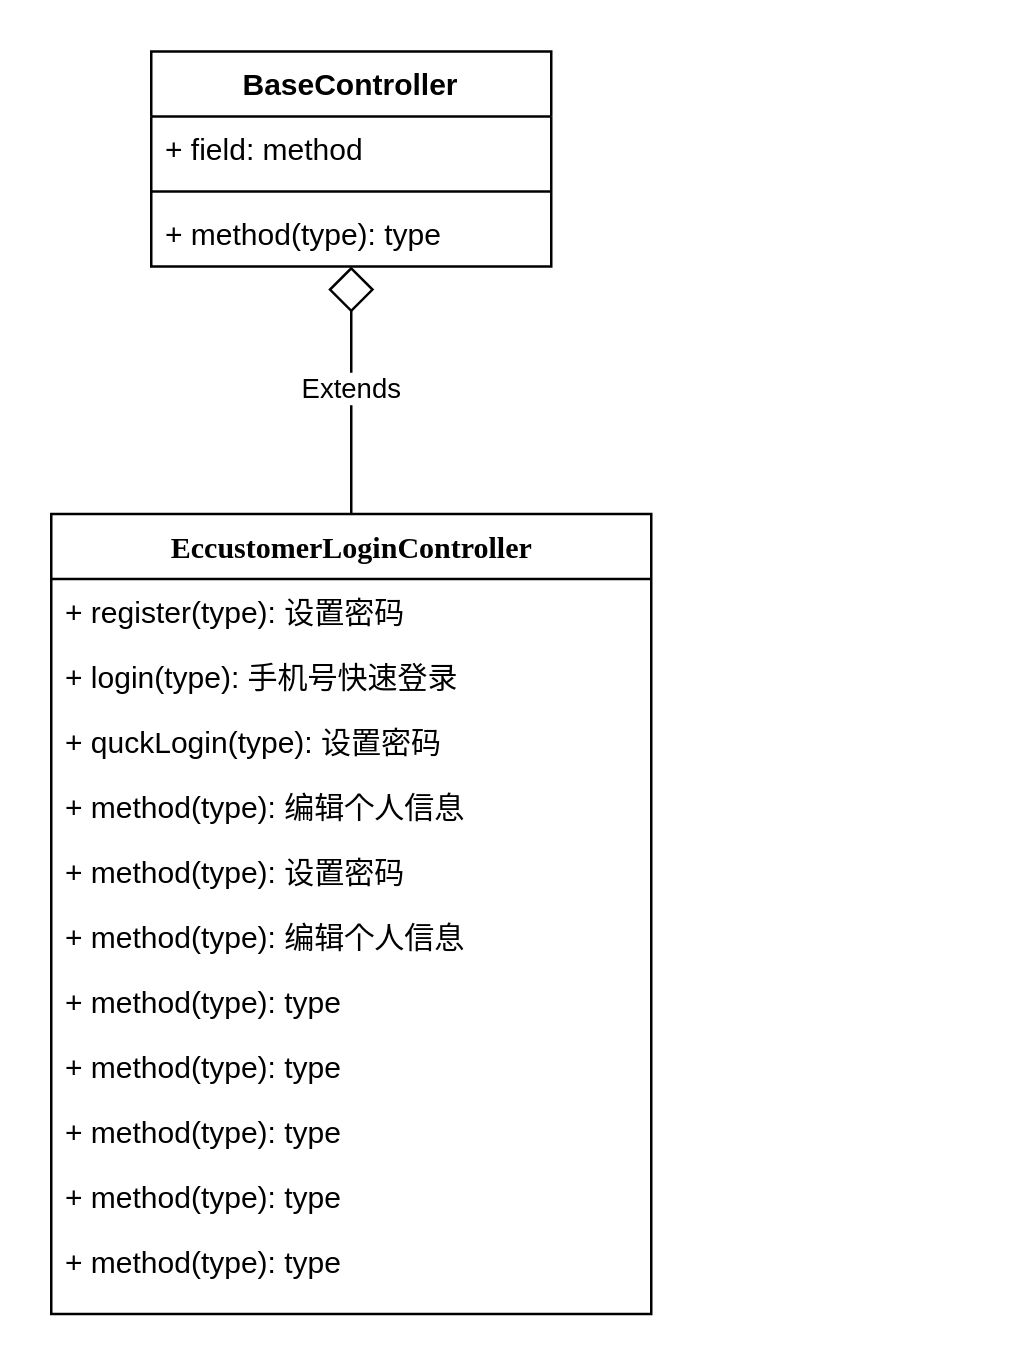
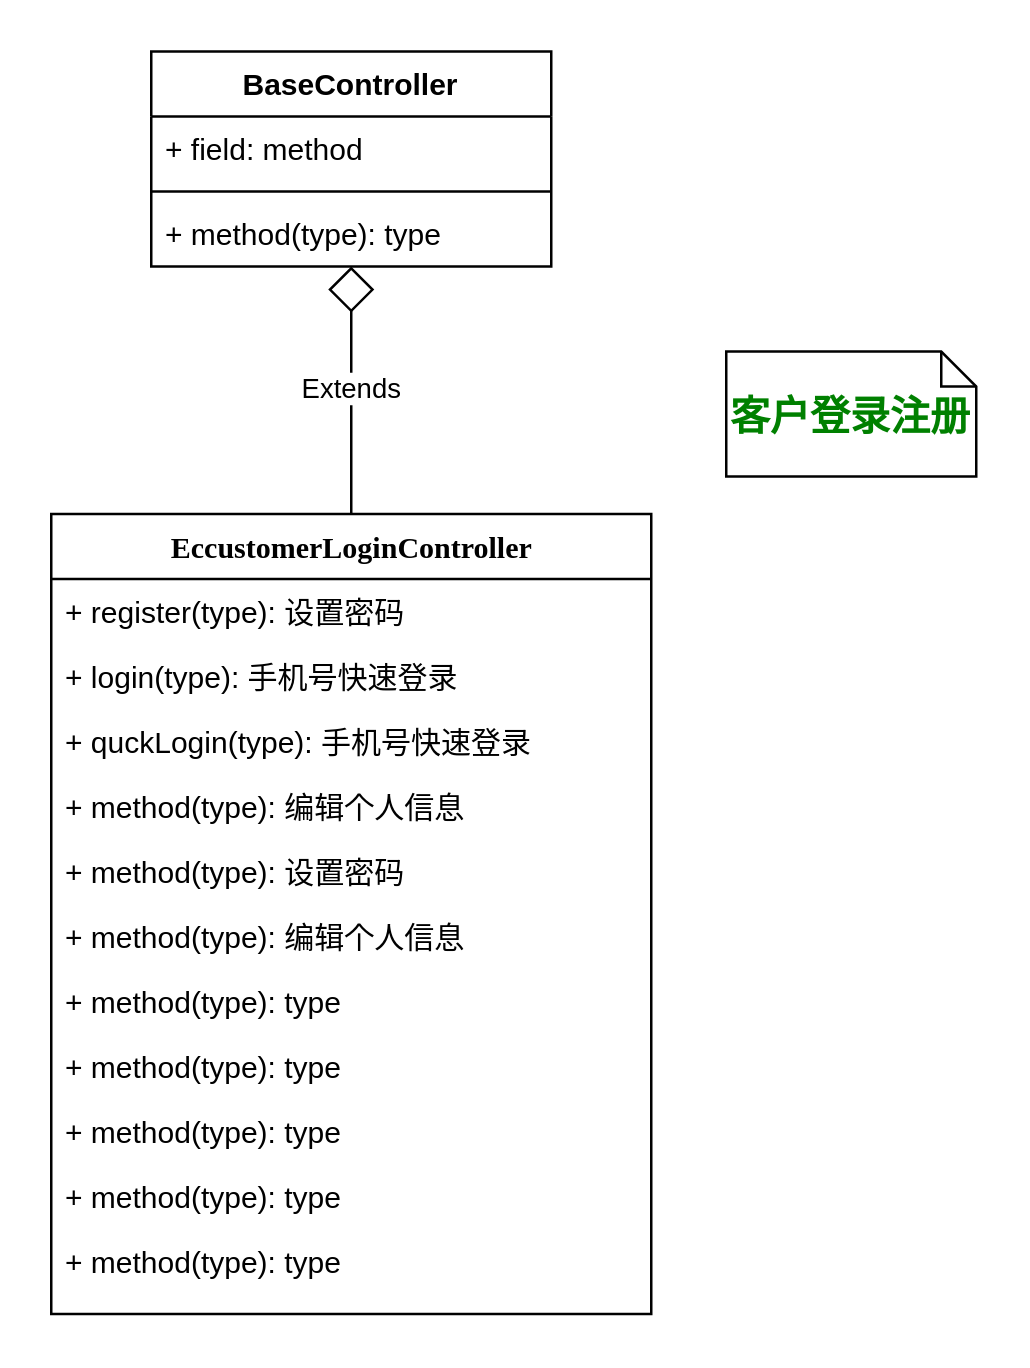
  <mxCell id="0" />
  <mxCell id="1" parent="0" />
+ <mxCell id="2" value="&lt;pre style=&quot;background-color: rgb(255 , 255 , 255) ; font-size: 12pt&quot;&gt;&lt;span style=&quot;color: #008000 ; font-weight: bold&quot;&gt;客户登录注册&lt;/span&gt;&lt;/pre&gt;" style="shape=note;whiteSpace=wrap;html=1;size=14;verticalAlign=top;align=left;spacingTop=-6;" parent="1" vertex="1"><mxGeometry x="290" y="140" width="100" height="50" as="geometry" /></mxCell>
  <mxCell id="3" value="BaseController" style="swimlane;fontStyle=1;align=center;verticalAlign=top;childLayout=stackLayout;horizontal=1;startSize=26;horizontalStack=0;resizeParent=1;resizeParentMax=0;resizeLast=0;collapsible=1;marginBottom=0;" vertex="1" parent="1"><mxGeometry x="60" y="20" width="160" height="86" as="geometry" /></mxCell>
  <mxCell id="4" value="+ field: method" style="text;strokeColor=none;fillColor=none;align=left;verticalAlign=top;spacingLeft=4;spacingRight=4;overflow=hidden;rotatable=0;points=[[0,0.5],[1,0.5]];portConstraint=eastwest;" vertex="1" parent="3"><mxGeometry y="26" width="160" height="26" as="geometry" /></mxCell>
  <mxCell id="5" value="" style="line;strokeWidth=1;fillColor=none;align=left;verticalAlign=middle;spacingTop=-1;spacingLeft=3;spacingRight=3;rotatable=0;labelPosition=right;points=[];portConstraint=eastwest;" vertex="1" parent="3"><mxGeometry y="52" width="160" height="8" as="geometry" /></mxCell>
  <mxCell id="6" value="+ method(type): type" style="text;strokeColor=none;fillColor=none;align=left;verticalAlign=top;spacingLeft=4;spacingRight=4;overflow=hidden;rotatable=0;points=[[0,0.5],[1,0.5]];portConstraint=eastwest;" vertex="1" parent="3"><mxGeometry y="60" width="160" height="26" as="geometry" /></mxCell>
  <mxCell id="7" value="Extends" style="endArrow=diamond;endSize=16;endFill=0;html=1;exitX=0.5;exitY=0;exitDx=0;exitDy=0;" edge="1" parent="1" source="8" target="3"><mxGeometry width="160" relative="1" as="geometry"><mxPoint x="140" y="200" as="sourcePoint" /><mxPoint x="-40" y="390" as="targetPoint" /></mxGeometry></mxCell>
  <mxCell id="8" value="EccustomerLoginController" style="swimlane;html=1;fontStyle=1;align=center;verticalAlign=top;childLayout=stackLayout;horizontal=1;startSize=26;horizontalStack=0;resizeParent=1;resizeLast=0;collapsible=1;marginBottom=0;swimlaneFillColor=#ffffff;rounded=0;shadow=0;comic=0;labelBackgroundColor=none;strokeWidth=1;fillColor=none;fontFamily=Verdana;fontSize=12" vertex="1" parent="1"><mxGeometry x="20" y="205" width="240" height="320" as="geometry" /></mxCell>
  <mxCell id="9" value="+ register(type): 设置密码" style="text;html=1;strokeColor=none;fillColor=none;align=left;verticalAlign=top;spacingLeft=4;spacingRight=4;whiteSpace=wrap;overflow=hidden;rotatable=0;points=[[0,0.5],[1,0.5]];portConstraint=eastwest;" vertex="1" parent="8"><mxGeometry y="26" width="240" height="26" as="geometry" /></mxCell>
  <mxCell id="10" value="+ login(type): 手机号快速登录" style="text;html=1;strokeColor=none;fillColor=none;align=left;verticalAlign=top;spacingLeft=4;spacingRight=4;whiteSpace=wrap;overflow=hidden;rotatable=0;points=[[0,0.5],[1,0.5]];portConstraint=eastwest;" vertex="1" parent="8"><mxGeometry y="52" width="240" height="26" as="geometry" /></mxCell>
- <mxCell id="11" value="+&amp;nbsp;&lt;span style=&quot;white-space: nowrap&quot;&gt;quckLogin&lt;/span&gt;(type): 设置密码" style="text;html=1;strokeColor=none;fillColor=none;align=left;verticalAlign=top;spacingLeft=4;spacingRight=4;whiteSpace=wrap;overflow=hidden;rotatable=0;points=[[0,0.5],[1,0.5]];portConstraint=eastwest;" vertex="1" parent="8"><mxGeometry y="78" width="240" height="26" as="geometry" /></mxCell>
+ <mxCell id="11" value="+&amp;nbsp;&lt;span style=&quot;white-space: nowrap&quot;&gt;quckLogin&lt;/span&gt;(type): 手机号快速登录" style="text;html=1;strokeColor=none;fillColor=none;align=left;verticalAlign=top;spacingLeft=4;spacingRight=4;whiteSpace=wrap;overflow=hidden;rotatable=0;points=[[0,0.5],[1,0.5]];portConstraint=eastwest;" vertex="1" parent="8"><mxGeometry y="78" width="240" height="26" as="geometry" /></mxCell>
  <mxCell id="12" value="+ method(type): 编辑个人信息" style="text;html=1;strokeColor=none;fillColor=none;align=left;verticalAlign=top;spacingLeft=4;spacingRight=4;whiteSpace=wrap;overflow=hidden;rotatable=0;points=[[0,0.5],[1,0.5]];portConstraint=eastwest;" vertex="1" parent="8"><mxGeometry y="104" width="240" height="26" as="geometry" /></mxCell>
  <mxCell id="13" value="+ method(type): 设置密码" style="text;html=1;strokeColor=none;fillColor=none;align=left;verticalAlign=top;spacingLeft=4;spacingRight=4;whiteSpace=wrap;overflow=hidden;rotatable=0;points=[[0,0.5],[1,0.5]];portConstraint=eastwest;" vertex="1" parent="8"><mxGeometry y="130" width="240" height="26" as="geometry" /></mxCell>
  <mxCell id="14" value="+ method(type): 编辑个人信息" style="text;html=1;strokeColor=none;fillColor=none;align=left;verticalAlign=top;spacingLeft=4;spacingRight=4;whiteSpace=wrap;overflow=hidden;rotatable=0;points=[[0,0.5],[1,0.5]];portConstraint=eastwest;" vertex="1" parent="8"><mxGeometry y="156" width="240" height="26" as="geometry" /></mxCell>
  <mxCell id="15" value="+ method(type): type" style="text;html=1;strokeColor=none;fillColor=none;align=left;verticalAlign=top;spacingLeft=4;spacingRight=4;whiteSpace=wrap;overflow=hidden;rotatable=0;points=[[0,0.5],[1,0.5]];portConstraint=eastwest;" vertex="1" parent="8"><mxGeometry y="182" width="240" height="26" as="geometry" /></mxCell>
  <mxCell id="16" value="+ method(type): type" style="text;html=1;strokeColor=none;fillColor=none;align=left;verticalAlign=top;spacingLeft=4;spacingRight=4;whiteSpace=wrap;overflow=hidden;rotatable=0;points=[[0,0.5],[1,0.5]];portConstraint=eastwest;" vertex="1" parent="8"><mxGeometry y="208" width="240" height="26" as="geometry" /></mxCell>
  <mxCell id="17" value="+ method(type): type" style="text;html=1;strokeColor=none;fillColor=none;align=left;verticalAlign=top;spacingLeft=4;spacingRight=4;whiteSpace=wrap;overflow=hidden;rotatable=0;points=[[0,0.5],[1,0.5]];portConstraint=eastwest;" vertex="1" parent="8"><mxGeometry y="234" width="240" height="26" as="geometry" /></mxCell>
  <mxCell id="18" value="+ method(type): type" style="text;html=1;strokeColor=none;fillColor=none;align=left;verticalAlign=top;spacingLeft=4;spacingRight=4;whiteSpace=wrap;overflow=hidden;rotatable=0;points=[[0,0.5],[1,0.5]];portConstraint=eastwest;" vertex="1" parent="8"><mxGeometry y="260" width="240" height="26" as="geometry" /></mxCell>
  <mxCell id="19" value="+ method(type): type" style="text;html=1;strokeColor=none;fillColor=none;align=left;verticalAlign=top;spacingLeft=4;spacingRight=4;whiteSpace=wrap;overflow=hidden;rotatable=0;points=[[0,0.5],[1,0.5]];portConstraint=eastwest;" vertex="1" parent="8"><mxGeometry y="286" width="240" height="26" as="geometry" /></mxCell>
